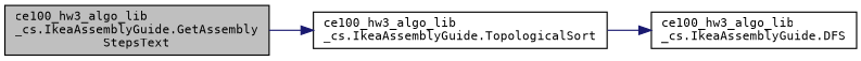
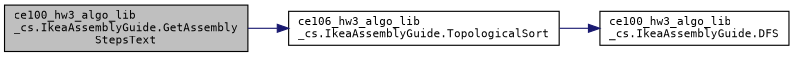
  digraph {
    rankdir=LR
    fontname="DejaVu Sans Mono"
    node [color=black fillcolor=white fontname="DejaVu Sans Mono" fontsize=10 shape=record style=filled]
    edge [color=midnightblue fontname="DejaVu Sans Mono" fontsize=10 labelfontname=Helvetica labelfontsize=10 style=solid]
    n1 [fillcolor=grey75 fontcolor=black height=0.2 label="ce100_hw3_algo_lib\l_cs.IkeaAssemblyGuide.GetAssembly\lStepsText" width=0.4]
-   n2 [height=0.2 label="ce100_hw3_algo_lib\l_cs.IkeaAssemblyGuide.TopologicalSort" width=0.4]
+   n2 [height=0.2 label="ce106_hw3_algo_lib\l_cs.IkeaAssemblyGuide.TopologicalSort" width=0.4]
    n3 [height=0.2 label="ce100_hw3_algo_lib\l_cs.IkeaAssemblyGuide.DFS" width=0.4]
    n1 -> n2
    n2 -> n3
  }
